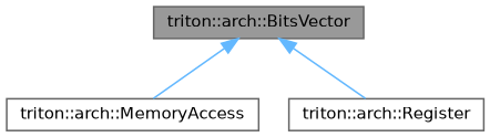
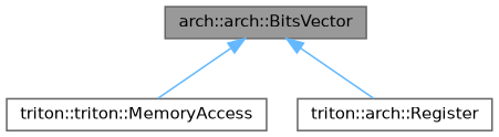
  digraph {
    node [color=gray40 fillcolor=white fontname=Helvetica fontsize=10 shape=box style=filled]
    edge [color=steelblue1 dir=back fontname=Helvetica fontsize=10 labelfontname=Helvetica labelfontsize=10 style=solid]
-   n1 [fillcolor=grey60 fontcolor=black height=0.2 label="triton::arch::BitsVector" width=0.4]
-   n2 [height=0.2 label="triton::arch::MemoryAccess" width=0.4]
+   n1 [fillcolor=grey60 fontcolor=black height=0.2 label="arch::arch::BitsVector" width=0.4]
+   n2 [height=0.2 label="triton::triton::MemoryAccess" width=0.4]
    n3 [height=0.2 label="triton::arch::Register" width=0.4]
    n1 -> n2
    n1 -> n3
  }
